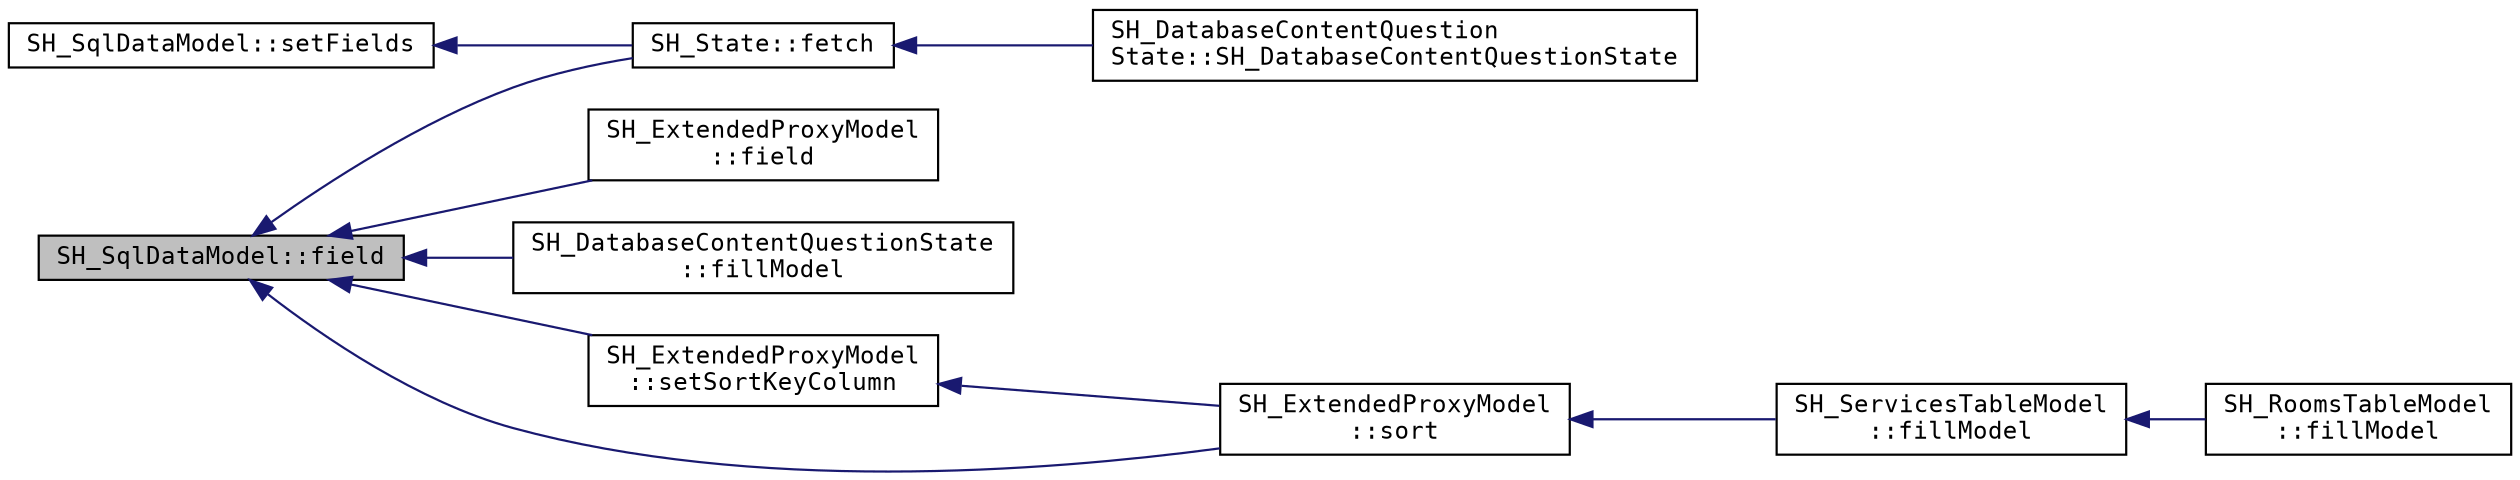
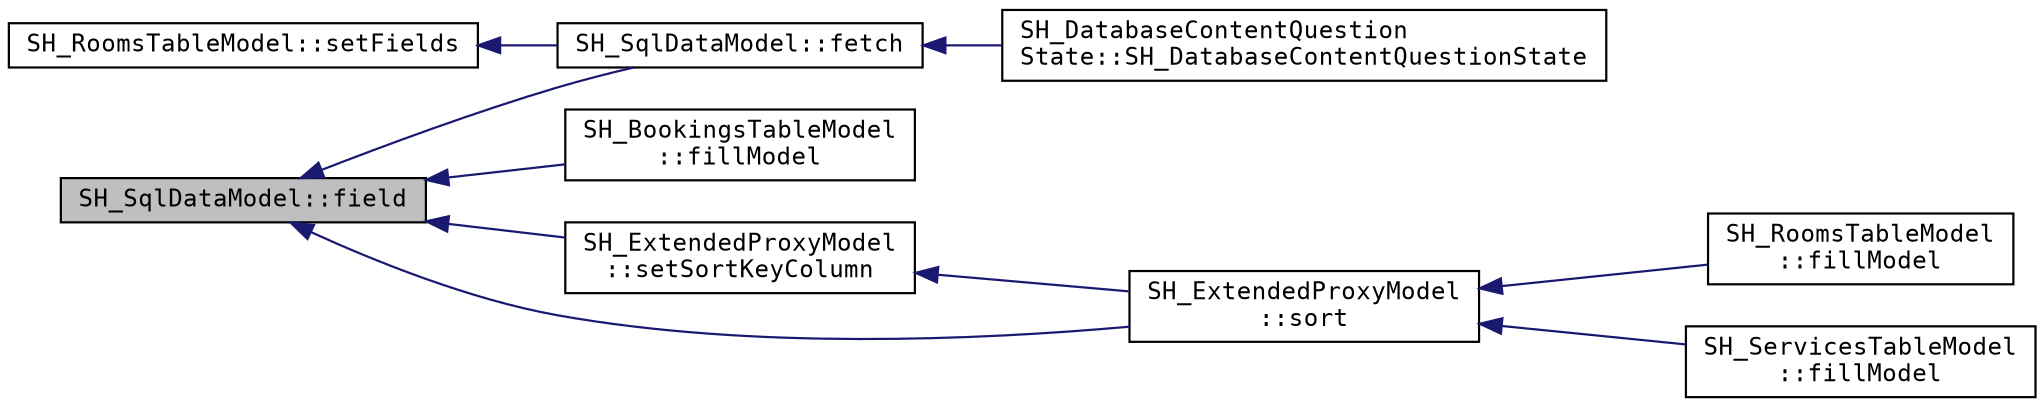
  digraph {
    fontname="DejaVu Sans Mono"
    rankdir=LR
    node [color=black fontname="DejaVu Sans Mono" fontsize=11 shape=record]
    edge [color=midnightblue dir=back fontname="DejaVu Sans Mono" fontsize=11 labelfontname=Verdana labelfontsize=11 style=solid]
    n1 [fillcolor=grey75 fontcolor=black height=0.2 label="SH_SqlDataModel::field" style=filled width=0.4]
-   n2 [height=0.2 label="SH_State::fetch" width=0.4]
-   n3 [height=0.2 label="SH_ExtendedProxyModel\l::field" width=0.4]
-   n4 [height=0.2 label="SH_DatabaseContentQuestionState\l::fillModel" width=0.4]
+   n2 [height=0.2 label="SH_SqlDataModel::fetch" width=0.4]
+   n4 [height=0.2 label="SH_BookingsTableModel\l::fillModel" width=0.4]
    n5 [height=0.2 label="SH_ExtendedProxyModel\l::setSortKeyColumn" width=0.4]
    n6 [height=0.2 label="SH_ExtendedProxyModel\l::sort" width=0.4]
    n7 [height=0.2 label="SH_DatabaseContentQuestion\lState::SH_DatabaseContentQuestionState" width=0.4]
-   n8 [height=0.2 label="SH_SqlDataModel::setFields" width=0.4]
+   n8 [height=0.2 label="SH_RoomsTableModel::setFields" width=0.4]
    n9 [height=0.2 label="SH_RoomsTableModel\l::fillModel" width=0.4]
    n10 [height=0.2 label="SH_ServicesTableModel\l::fillModel" width=0.4]
    n1 -> n2
-   n1 -> n3
    n1 -> n4
    n1 -> n5
    n1 -> n6
    n2 -> n7
    n5 -> n6
-   n10 -> n9
+   n6 -> n9
    n6 -> n10
    n8 -> n2
  }
